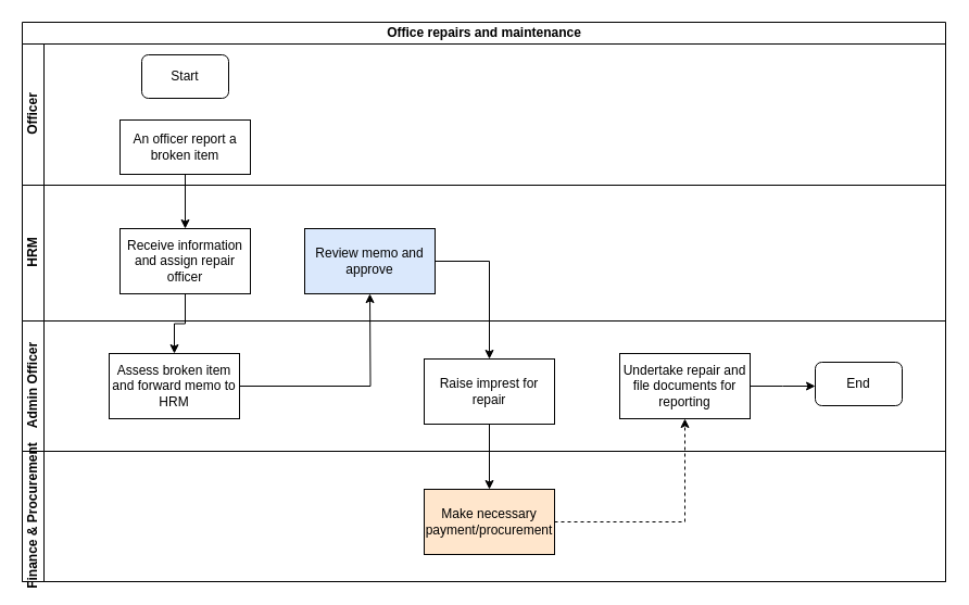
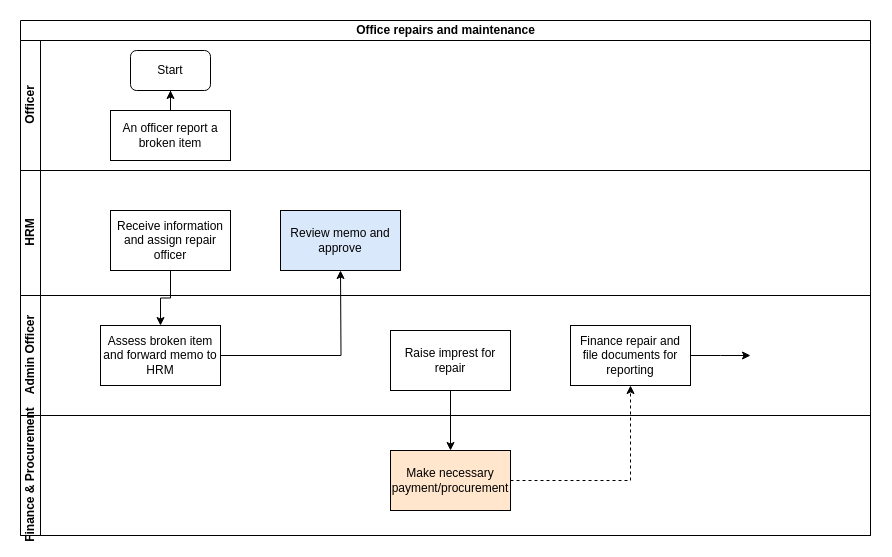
  <mxCell id="0" />
  <mxCell id="1" parent="0" />
  <mxCell id="2" value="Office repairs and maintenance" style="swimlane;html=1;childLayout=stackLayout;resizeParent=1;resizeParentMax=0;horizontal=1;startSize=20;horizontalStack=0;" vertex="1" parent="1"><mxGeometry x="20" y="20" width="850" height="515" as="geometry" /></mxCell>
  <mxCell id="3" value="Officer" style="swimlane;html=1;startSize=20;horizontal=0;" vertex="1" parent="2"><mxGeometry y="20" width="850" height="130" as="geometry" /></mxCell>
  <mxCell id="4" value="Start" style="rounded=1;whiteSpace=wrap;html=1;" vertex="1" parent="3"><mxGeometry x="110" y="10" width="80" height="40" as="geometry" /></mxCell>
  <mxCell id="5" value="An officer report a broken item" style="rounded=0;whiteSpace=wrap;html=1;" vertex="1" parent="3"><mxGeometry x="90" y="70" width="120" height="50" as="geometry" /></mxCell>
  <mxCell id="6" value="HRM" style="swimlane;html=1;startSize=20;horizontal=0;" vertex="1" parent="2"><mxGeometry y="150" width="850" height="125" as="geometry" /></mxCell>
  <mxCell id="7" value="Review memo and approve" style="rounded=0;whiteSpace=wrap;html=1;fillColor=#dae8fc;" vertex="1" parent="6"><mxGeometry x="260" y="40" width="120" height="60" as="geometry" /></mxCell>
  <mxCell id="8" value="Receive information and assign repair officer" style="whiteSpace=wrap;html=1;rounded=0;" vertex="1" parent="6"><mxGeometry x="90" y="40" width="120" height="60" as="geometry" /></mxCell>
  <mxCell id="9" value="Admin Officer" style="swimlane;html=1;startSize=20;horizontal=0;" vertex="1" parent="2"><mxGeometry y="275" width="850" height="120" as="geometry" /></mxCell>
- <mxCell id="10" value="Undertake repair and file documents for reporting" style="whiteSpace=wrap;html=1;" vertex="1" parent="9"><mxGeometry x="550" y="30" width="120" height="60" as="geometry" /></mxCell>
+ <mxCell id="10" value="Finance repair and file documents for reporting" style="whiteSpace=wrap;html=1;" vertex="1" parent="9"><mxGeometry x="550" y="30" width="120" height="60" as="geometry" /></mxCell>
  <mxCell id="11" value="Assess broken item and forward memo to HRM" style="whiteSpace=wrap;html=1;rounded=0;" vertex="1" parent="9"><mxGeometry x="80" y="30" width="120" height="60" as="geometry" /></mxCell>
  <mxCell id="12" value="Raise imprest for repair" style="whiteSpace=wrap;html=1;" vertex="1" parent="9"><mxGeometry x="370" y="35" width="120" height="60" as="geometry" /></mxCell>
  <mxCell id="13" value="" style="edgeStyle=orthogonalEdgeStyle;rounded=0;orthogonalLoop=1;jettySize=auto;html=1;" edge="1" parent="9" source="10"><mxGeometry relative="1" as="geometry"><mxPoint x="730" y="60" as="targetPoint" /></mxGeometry></mxCell>
- <mxCell id="14" value="End" style="rounded=1;whiteSpace=wrap;html=1;" vertex="1" parent="9"><mxGeometry x="730" y="38" width="80" height="40" as="geometry" /></mxCell>
  <mxCell id="15" value="Finance &amp;amp; Procurement" style="swimlane;html=1;startSize=20;horizontal=0;" vertex="1" parent="2"><mxGeometry y="395" width="850" height="120" as="geometry" /></mxCell>
  <mxCell id="16" value="Make necessary payment/procurement" style="whiteSpace=wrap;html=1;fillColor=#ffe6cc;" vertex="1" parent="15"><mxGeometry x="370" y="35" width="120" height="60" as="geometry" /></mxCell>
- <mxCell id="17" value="" style="edgeStyle=orthogonalEdgeStyle;rounded=0;orthogonalLoop=1;jettySize=auto;html=1;" edge="1" parent="2" source="5" target="8"><mxGeometry relative="1" as="geometry" /></mxCell>
+ <mxCell id="17" value="" style="edgeStyle=orthogonalEdgeStyle;rounded=0;orthogonalLoop=1;jettySize=auto;html=1;" edge="1" parent="2" source="5" target="4"><mxGeometry relative="1" as="geometry" /></mxCell>
  <mxCell id="18" value="" style="edgeStyle=orthogonalEdgeStyle;rounded=0;orthogonalLoop=1;jettySize=auto;html=1;" edge="1" parent="2" source="8" target="11"><mxGeometry relative="1" as="geometry" /></mxCell>
  <mxCell id="19" value="" style="edgeStyle=orthogonalEdgeStyle;rounded=0;orthogonalLoop=1;jettySize=auto;html=1;" edge="1" parent="2" source="11"><mxGeometry relative="1" as="geometry"><mxPoint x="320" y="250" as="targetPoint" /></mxGeometry></mxCell>
- <mxCell id="20" value="" style="edgeStyle=orthogonalEdgeStyle;rounded=0;orthogonalLoop=1;jettySize=auto;html=1;exitX=1;exitY=0.5;exitDx=0;exitDy=0;" edge="1" parent="2" source="7" target="12"><mxGeometry relative="1" as="geometry"><mxPoint x="360" y="210" as="sourcePoint" /></mxGeometry></mxCell>
  <mxCell id="21" value="" style="edgeStyle=orthogonalEdgeStyle;rounded=0;orthogonalLoop=1;jettySize=auto;html=1;" edge="1" parent="2" source="12" target="16"><mxGeometry relative="1" as="geometry" /></mxCell>
  <mxCell id="22" value="" style="edgeStyle=orthogonalEdgeStyle;rounded=0;orthogonalLoop=1;jettySize=auto;html=1;dashed=1;" edge="1" parent="2" source="16" target="10"><mxGeometry relative="1" as="geometry" /></mxCell>
